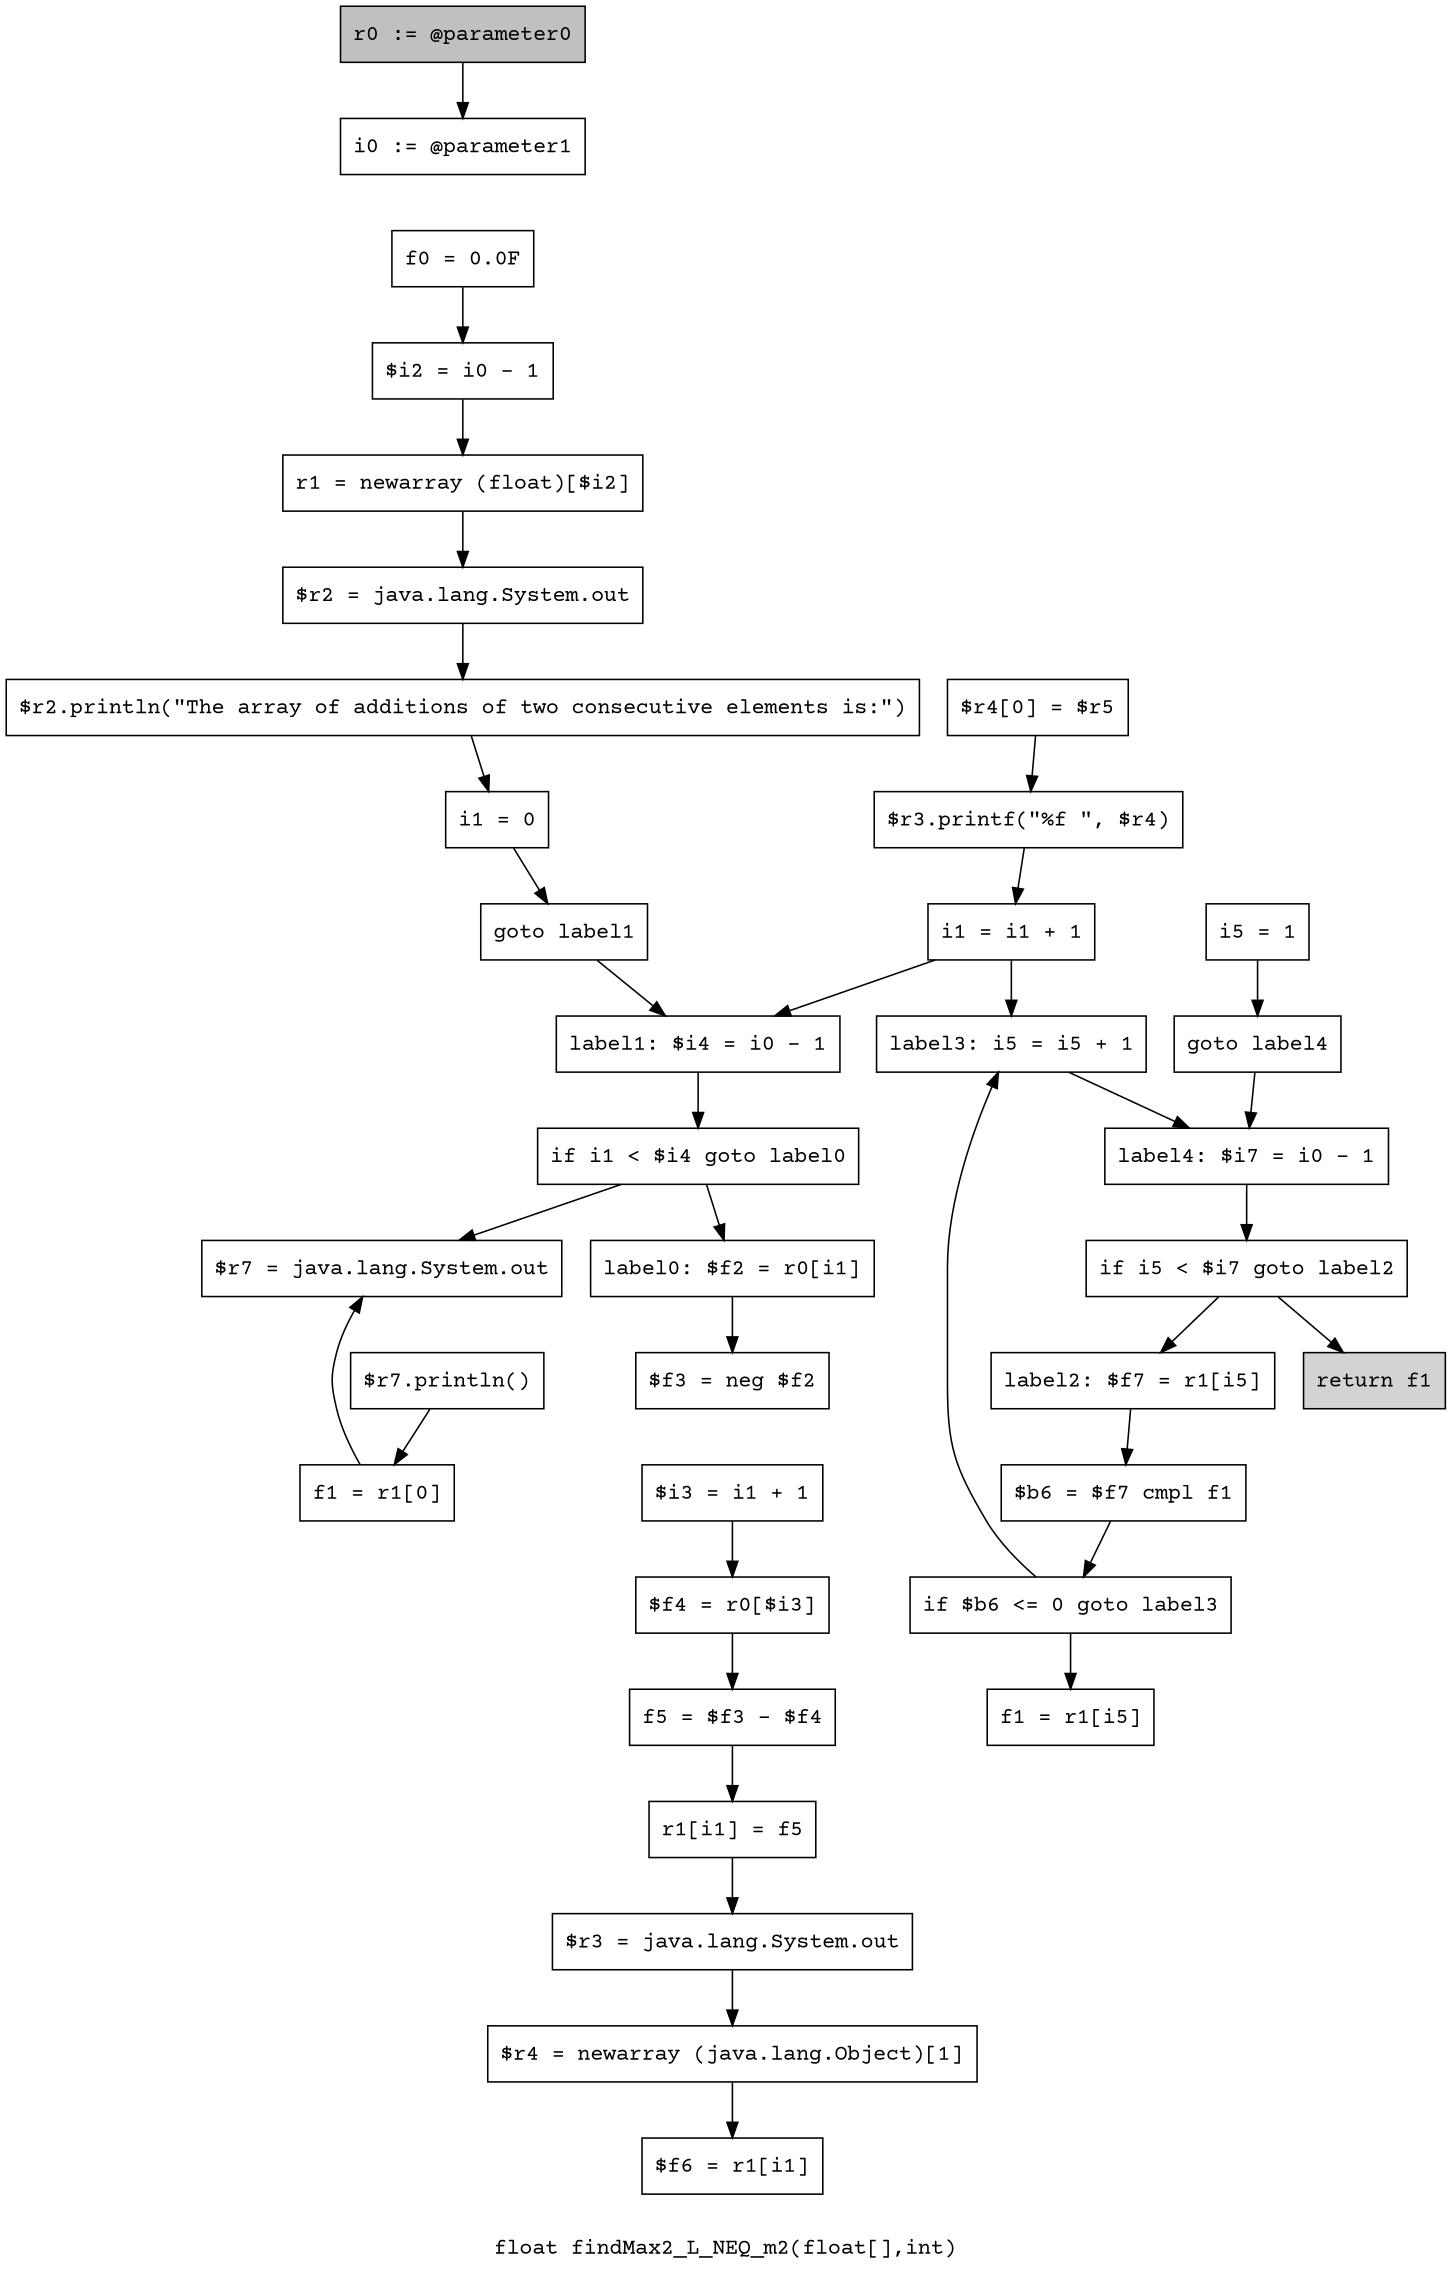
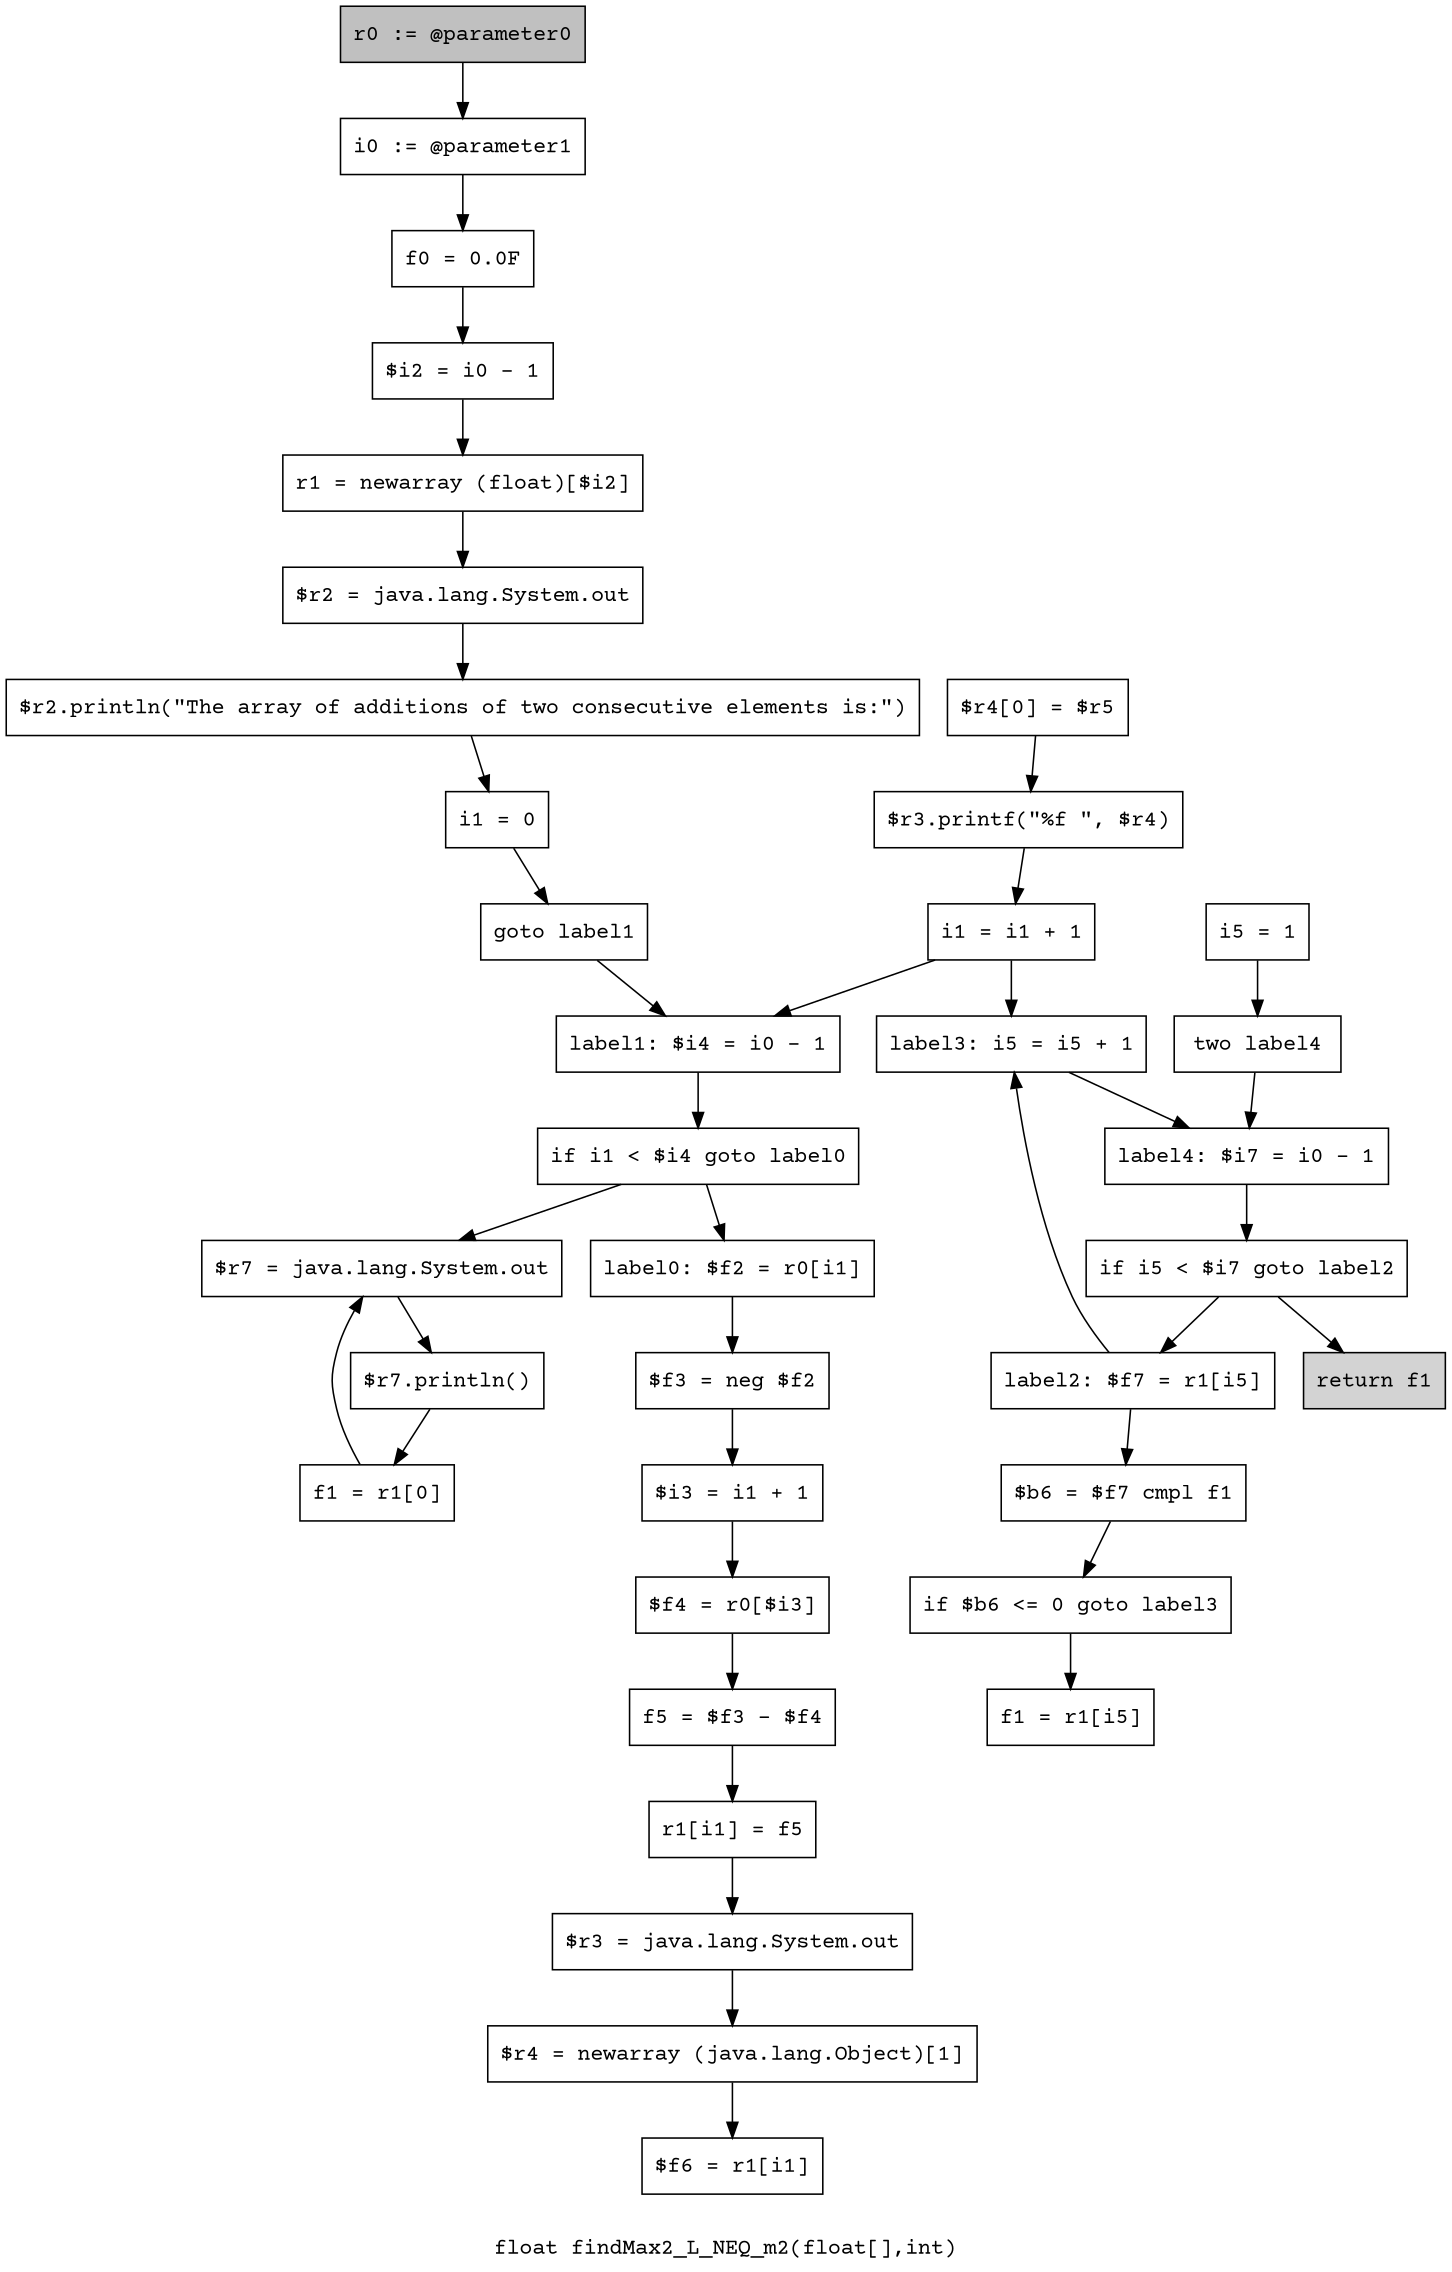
  digraph {
    fontname="Courier Prime"
    label="float findMax2_L_NEQ_m2(float[],int)"
    node [fontname="Courier Prime" shape=box]
    edge [fontname="Courier Prime"]
    n1 [fillcolor=gray label="r0 := @parameter0" style=filled]
    n2 [label="i0 := @parameter1"]
    n3 [label="f0 = 0.0F"]
    n4 [label="$i2 = i0 - 1"]
    n5 [label="r1 = newarray (float)[$i2]"]
    n6 [label="$r2 = java.lang.System.out"]
    n7 [label="$r2.println(\"The array of additions of two consecutive elements is:\")"]
    n8 [label="i1 = 0"]
    n9 [label="goto label1"]
    n10 [label="label1: $i4 = i0 - 1"]
    n11 [label="if i1 < $i4 goto label0"]
    n12 [label="label0: $f2 = r0[i1]"]
    n13 [label="$r7 = java.lang.System.out"]
    n14 [label="$f3 = neg $f2"]
    n15 [label="$i3 = i1 + 1"]
    n16 [label="$f4 = r0[$i3]"]
    n17 [label="f5 = $f3 - $f4"]
    n18 [label="r1[i1] = f5"]
    n19 [label="$r3 = java.lang.System.out"]
    n20 [label="$r4 = newarray (java.lang.Object)[1]"]
    n21 [label="$f6 = r1[i1]"]
    n22 [label="$r4[0] = $r5"]
    n23 [label="$r3.printf(\"%f \", $r4)"]
    n24 [label="i1 = i1 + 1"]
    n25 [label="label3: i5 = i5 + 1"]
    n26 [label="$r7.println()"]
    n27 [label="f1 = r1[0]"]
    n28 [label="i5 = 1"]
-   n29 [label="goto label4"]
+   n29 [label="two label4"]
    n30 [label="label4: $i7 = i0 - 1"]
    n31 [label="if i5 < $i7 goto label2"]
    n32 [label="label2: $f7 = r1[i5]"]
    n33 [fillcolor=lightgray label="return f1" style=filled]
    n34 [label="$b6 = $f7 cmpl f1"]
    n35 [label="if $b6 <= 0 goto label3"]
    n36 [label="f1 = r1[i5]"]
    n1 -> n2
+   n2 -> n3
    n3 -> n4
    n4 -> n5
    n5 -> n6
    n6 -> n7
    n7 -> n8
    n8 -> n9
    n9 -> n10
    n10 -> n11
    n11 -> n12
    n11 -> n13
    n12 -> n14
+   n13 -> n26
+   n14 -> n15
    n15 -> n16
    n16 -> n17
    n17 -> n18
    n18 -> n19
    n19 -> n20
    n20 -> n21
    n22 -> n23
    n23 -> n24
    n24 -> n10
    n24 -> n25
    n25 -> n30
    n26 -> n27
    n27 -> n13
    n28 -> n29
    n29 -> n30
    n30 -> n31
    n31 -> n32
    n31 -> n33
    n32 -> n34
    n34 -> n35
-   n35 -> n25
+   n32 -> n25
    n35 -> n36
  }
